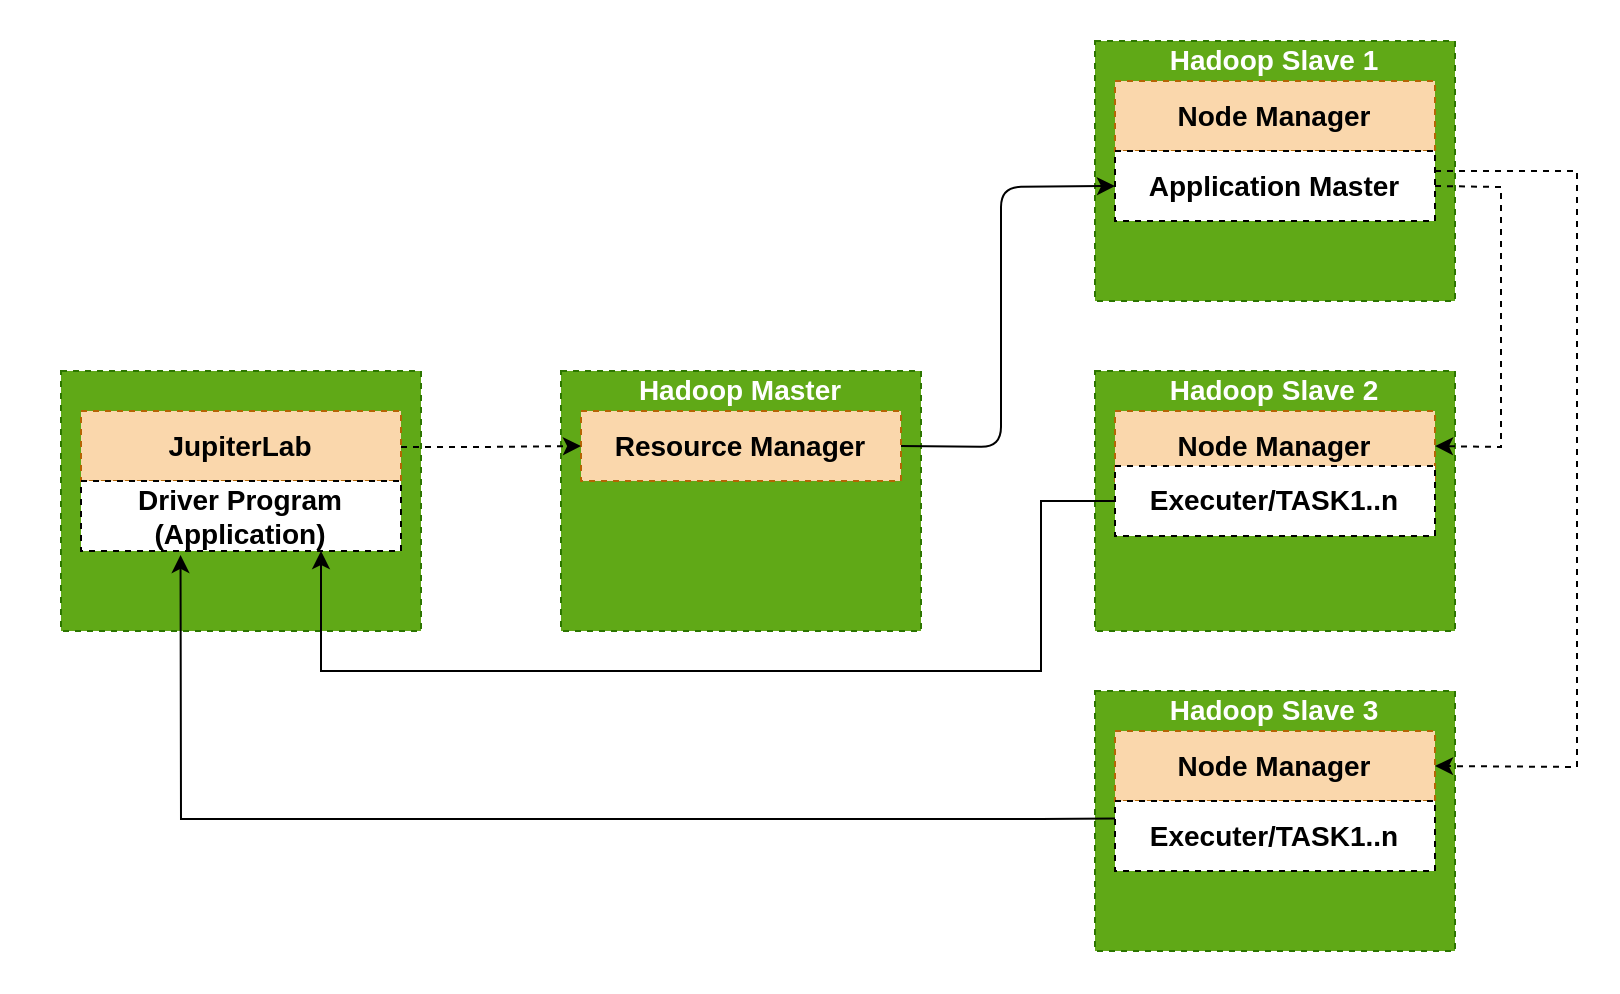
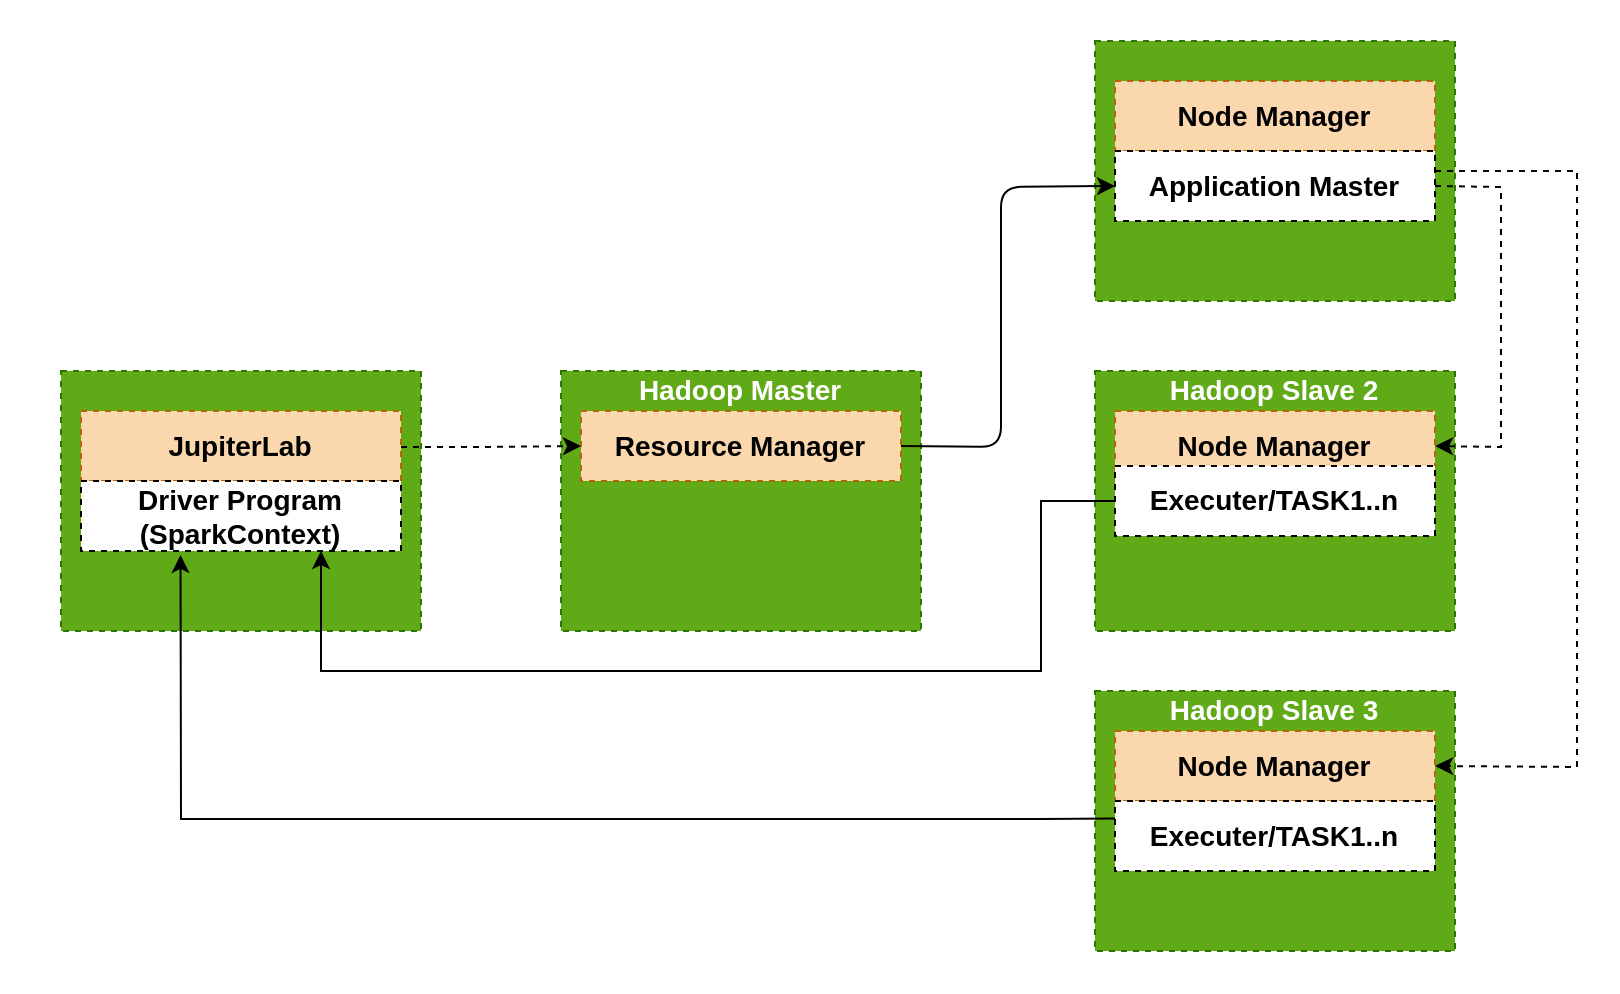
  <mxCell id="0" />
  <mxCell id="1" parent="0" />
  <mxCell id="2" value="" style="group;" vertex="1" connectable="0" parent="1"><mxGeometry x="280" y="185" width="180" height="130" as="geometry" /></mxCell>
  <mxCell id="3" value="" style="rounded=0;whiteSpace=wrap;html=1;fontColor=#ffffff;fillColor=#60a917;strokeColor=#2D7600;dashed=1;" vertex="1" parent="2"><mxGeometry width="180" height="130" as="geometry" /></mxCell>
  <mxCell id="4" value="&lt;font style=&quot;font-size: 14px&quot;&gt;Hadoop Master&lt;/font&gt;" style="text;html=1;strokeColor=none;fillColor=none;align=center;verticalAlign=middle;whiteSpace=wrap;rounded=0;fontColor=#FFFFFF;fontStyle=1;" vertex="1" parent="2"><mxGeometry x="20" width="140" height="20" as="geometry" /></mxCell>
  <mxCell id="5" value="&lt;b&gt;&lt;font style=&quot;font-size: 14px&quot;&gt;Resource Manager&lt;/font&gt;&lt;/b&gt;" style="rounded=0;whiteSpace=wrap;html=1;dashed=1;fillColor=#fad7ac;strokeColor=#b46504;" vertex="1" parent="2"><mxGeometry x="10" y="20" width="160" height="35" as="geometry" /></mxCell>
  <mxCell id="6" value="" style="group;" vertex="1" connectable="0" parent="1"><mxGeometry x="20" y="185" width="180" height="130" as="geometry" /></mxCell>
  <mxCell id="7" value="" style="rounded=0;whiteSpace=wrap;html=1;fontColor=#ffffff;fillColor=#60a917;strokeColor=#2D7600;dashed=1;" vertex="1" parent="6"><mxGeometry x="10" width="180" height="130" as="geometry" /></mxCell>
  <mxCell id="8" value="&lt;b&gt;&lt;font style=&quot;font-size: 14px&quot;&gt;JupiterLab&lt;/font&gt;&lt;/b&gt;" style="rounded=0;whiteSpace=wrap;html=1;dashed=1;fillColor=#fad7ac;strokeColor=#b46504;" vertex="1" parent="6"><mxGeometry x="20" y="20" width="160" height="35" as="geometry" /></mxCell>
  <mxCell id="9" style="edgeStyle=orthogonalEdgeStyle;rounded=0;orthogonalLoop=1;jettySize=auto;html=1;exitX=0.5;exitY=1;exitDx=0;exitDy=0;fontColor=#FFFFFF;" edge="1" parent="6" source="7" target="7"><mxGeometry relative="1" as="geometry" /></mxCell>
- <mxCell id="10" value="&lt;font color=&quot;#000000&quot; style=&quot;font-size: 14px&quot;&gt;&lt;b&gt;Driver Program (Application)&lt;/b&gt;&lt;/font&gt;" style="rounded=0;whiteSpace=wrap;html=1;dashed=1;fontColor=#FFFFFF;" vertex="1" parent="6"><mxGeometry x="20" y="55" width="160" height="35" as="geometry" /></mxCell>
+ <mxCell id="10" value="&lt;font color=&quot;#000000&quot; style=&quot;font-size: 14px&quot;&gt;&lt;b&gt;Driver Program (SparkContext)&lt;/b&gt;&lt;/font&gt;" style="rounded=0;whiteSpace=wrap;html=1;dashed=1;fontColor=#FFFFFF;" vertex="1" parent="6"><mxGeometry x="20" y="55" width="160" height="35" as="geometry" /></mxCell>
  <mxCell id="11" value="" style="group;" vertex="1" connectable="0" parent="1"><mxGeometry x="547" y="20" width="180" height="130" as="geometry" /></mxCell>
  <mxCell id="12" value="" style="rounded=0;whiteSpace=wrap;html=1;fontColor=#ffffff;fillColor=#60a917;strokeColor=#2D7600;dashed=1;" vertex="1" parent="11"><mxGeometry width="180" height="130" as="geometry" /></mxCell>
- <mxCell id="13" value="&lt;font style=&quot;font-size: 14px&quot;&gt;Hadoop Slave 1&lt;/font&gt;" style="text;html=1;strokeColor=none;fillColor=none;align=center;verticalAlign=middle;whiteSpace=wrap;rounded=0;fontColor=#FFFFFF;fontStyle=1;" vertex="1" parent="11"><mxGeometry x="20" width="140" height="20" as="geometry" /></mxCell>
  <mxCell id="14" value="&lt;b&gt;&lt;font style=&quot;font-size: 14px&quot;&gt;Node Manager&lt;/font&gt;&lt;/b&gt;" style="rounded=0;whiteSpace=wrap;html=1;dashed=1;fillColor=#fad7ac;strokeColor=#b46504;" vertex="1" parent="11"><mxGeometry x="10" y="20" width="160" height="35" as="geometry" /></mxCell>
  <mxCell id="15" value="&lt;font color=&quot;#000000&quot; style=&quot;font-size: 14px&quot;&gt;&lt;b&gt;Application Master&lt;/b&gt;&lt;/font&gt;" style="rounded=0;whiteSpace=wrap;html=1;dashed=1;fontColor=#FFFFFF;" vertex="1" parent="11"><mxGeometry x="10" y="55" width="160" height="35" as="geometry" /></mxCell>
  <mxCell id="16" value="" style="group;" vertex="1" connectable="0" parent="1"><mxGeometry x="547" y="185" width="180" height="130" as="geometry" /></mxCell>
  <mxCell id="17" value="" style="rounded=0;whiteSpace=wrap;html=1;fontColor=#ffffff;fillColor=#60a917;strokeColor=#2D7600;dashed=1;" vertex="1" parent="16"><mxGeometry width="180" height="130" as="geometry" /></mxCell>
  <mxCell id="18" value="&lt;font style=&quot;font-size: 14px&quot;&gt;Hadoop Slave 2&lt;/font&gt;" style="text;html=1;strokeColor=none;fillColor=none;align=center;verticalAlign=middle;whiteSpace=wrap;rounded=0;fontColor=#FFFFFF;fontStyle=1;" vertex="1" parent="16"><mxGeometry x="20" width="140" height="20" as="geometry" /></mxCell>
  <mxCell id="19" value="&lt;b&gt;&lt;font style=&quot;font-size: 14px&quot;&gt;Node Manager&lt;/font&gt;&lt;/b&gt;" style="rounded=0;whiteSpace=wrap;html=1;dashed=1;fillColor=#fad7ac;strokeColor=#b46504;" vertex="1" parent="16"><mxGeometry x="10" y="20" width="160" height="35" as="geometry" /></mxCell>
  <mxCell id="20" value="&lt;font color=&quot;#000000&quot; style=&quot;font-size: 14px&quot;&gt;&lt;b&gt;Executer/TASK1..n&lt;/b&gt;&lt;/font&gt;" style="rounded=0;whiteSpace=wrap;html=1;dashed=1;fontColor=#FFFFFF;" vertex="1" parent="16"><mxGeometry x="10" y="47.5" width="160" height="35" as="geometry" /></mxCell>
  <mxCell id="21" value="" style="group;" vertex="1" connectable="0" parent="1"><mxGeometry x="547" y="345" width="180" height="130" as="geometry" /></mxCell>
  <mxCell id="22" value="" style="rounded=0;whiteSpace=wrap;html=1;fontColor=#ffffff;fillColor=#60a917;strokeColor=#2D7600;dashed=1;" vertex="1" parent="21"><mxGeometry width="180" height="130" as="geometry" /></mxCell>
  <mxCell id="23" value="&lt;font style=&quot;font-size: 14px&quot;&gt;Hadoop Slave 3&lt;/font&gt;" style="text;html=1;strokeColor=none;fillColor=none;align=center;verticalAlign=middle;whiteSpace=wrap;rounded=0;fontColor=#FFFFFF;fontStyle=1;" vertex="1" parent="21"><mxGeometry x="20" width="140" height="20" as="geometry" /></mxCell>
  <mxCell id="24" value="&lt;b&gt;&lt;font style=&quot;font-size: 14px&quot;&gt;Node Manager&lt;/font&gt;&lt;/b&gt;" style="rounded=0;whiteSpace=wrap;html=1;dashed=1;fillColor=#fad7ac;strokeColor=#b46504;" vertex="1" parent="21"><mxGeometry x="10" y="20" width="160" height="35" as="geometry" /></mxCell>
  <mxCell id="25" value="&lt;font color=&quot;#000000&quot; style=&quot;font-size: 14px&quot;&gt;&lt;b&gt;Executer/TASK1..n&lt;/b&gt;&lt;/font&gt;" style="rounded=0;whiteSpace=wrap;html=1;dashed=1;fontColor=#FFFFFF;" vertex="1" parent="21"><mxGeometry x="10" y="55" width="160" height="35" as="geometry" /></mxCell>
  <mxCell id="26" value="" style="endArrow=classic;html=1;fontColor=#FFFFFF;entryX=0;entryY=0.5;entryDx=0;entryDy=0;rounded=0;dashed=1;" edge="1" parent="1" target="5"><mxGeometry width="50" height="50" relative="1" as="geometry"><mxPoint x="200" y="223" as="sourcePoint" /><mxPoint x="360" y="45" as="targetPoint" /><Array as="points"><mxPoint x="240" y="223" /></Array></mxGeometry></mxCell>
  <mxCell id="27" value="" style="endArrow=classic;html=1;dashed=0;fontColor=#FFFFFF;exitX=1;exitY=0.5;exitDx=0;exitDy=0;entryX=0;entryY=0.5;entryDx=0;entryDy=0;" edge="1" parent="1" source="5" target="15"><mxGeometry width="50" height="50" relative="1" as="geometry"><mxPoint x="440" y="95" as="sourcePoint" /><mxPoint x="490" y="45" as="targetPoint" /><Array as="points"><mxPoint x="500" y="223" /><mxPoint x="500" y="155" /><mxPoint x="500" y="93" /></Array></mxGeometry></mxCell>
  <mxCell id="28" value="" style="endArrow=classic;html=1;dashed=1;fontColor=#FFFFFF;entryX=1;entryY=0.5;entryDx=0;entryDy=0;rounded=0;exitX=1;exitY=0.5;exitDx=0;exitDy=0;" edge="1" parent="1" source="15" target="19"><mxGeometry width="50" height="50" relative="1" as="geometry"><mxPoint x="717" y="95" as="sourcePoint" /><mxPoint x="800" y="245" as="targetPoint" /><Array as="points"><mxPoint x="750" y="93" /><mxPoint x="750" y="145" /><mxPoint x="750" y="175" /><mxPoint x="750" y="223" /></Array></mxGeometry></mxCell>
  <mxCell id="29" value="" style="endArrow=classic;html=1;dashed=1;fontColor=#FFFFFF;entryX=1;entryY=0.5;entryDx=0;entryDy=0;rounded=0;" edge="1" parent="1" target="24"><mxGeometry width="50" height="50" relative="1" as="geometry"><mxPoint x="717" y="85" as="sourcePoint" /><mxPoint x="755" y="232.5" as="targetPoint" /><Array as="points"><mxPoint x="788" y="85" /><mxPoint x="788" y="155" /><mxPoint x="788" y="185" /><mxPoint x="788" y="383" /></Array></mxGeometry></mxCell>
  <mxCell id="30" value="" style="endArrow=classic;html=1;fontColor=#FFFFFF;exitX=0;exitY=0.5;exitDx=0;exitDy=0;entryX=0.75;entryY=1;entryDx=0;entryDy=0;rounded=0;" edge="1" parent="1" source="20" target="10"><mxGeometry width="50" height="50" relative="1" as="geometry"><mxPoint x="270" y="285" as="sourcePoint" /><mxPoint x="280" y="395" as="targetPoint" /><Array as="points"><mxPoint x="520" y="250" /><mxPoint x="520" y="335" /><mxPoint x="160" y="335" /></Array></mxGeometry></mxCell>
  <mxCell id="31" value="" style="endArrow=classic;html=1;fontColor=#FFFFFF;entryX=0.311;entryY=1.057;entryDx=0;entryDy=0;rounded=0;entryPerimeter=0;exitX=0;exitY=0.25;exitDx=0;exitDy=0;" edge="1" parent="1" source="25" target="10"><mxGeometry width="50" height="50" relative="1" as="geometry"><mxPoint x="557" y="418" as="sourcePoint" /><mxPoint x="160" y="443" as="targetPoint" /><Array as="points"><mxPoint x="520" y="409" /><mxPoint x="180" y="409" /><mxPoint x="90" y="409" /></Array></mxGeometry></mxCell>
